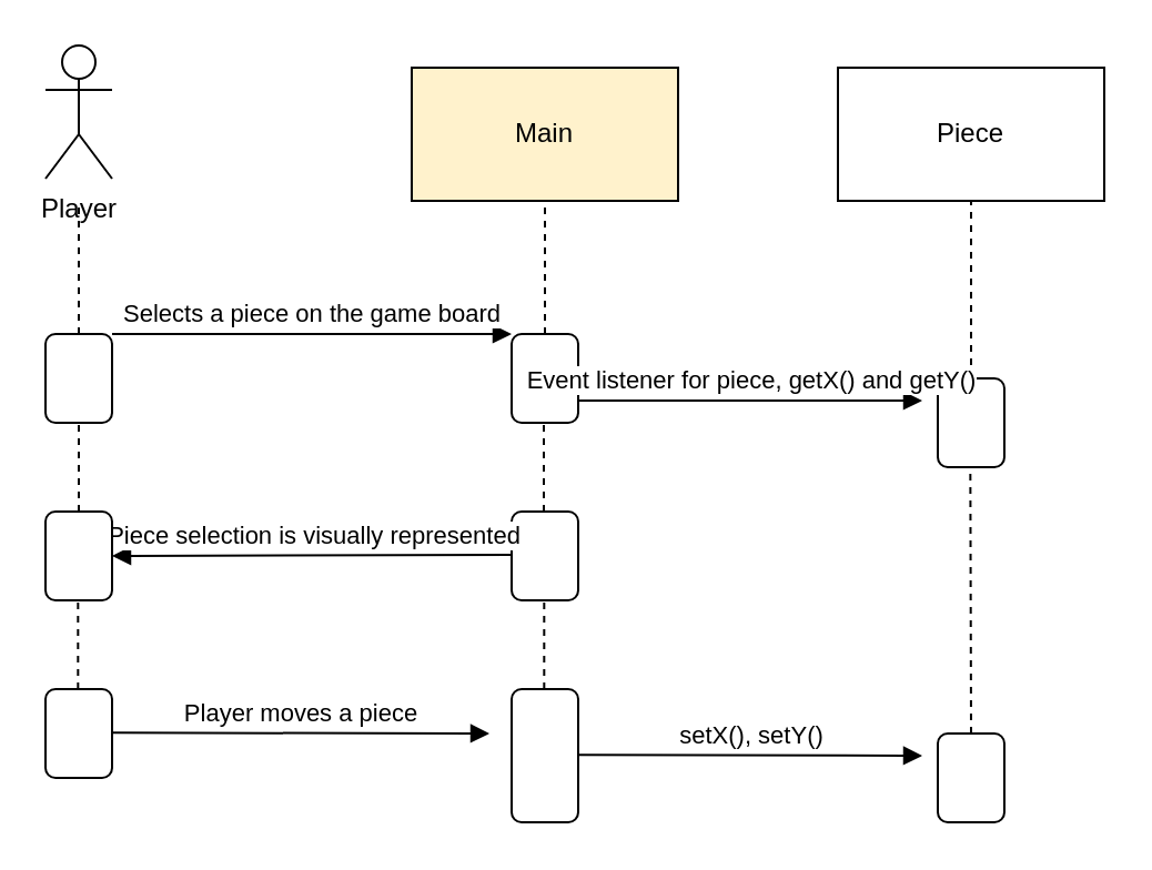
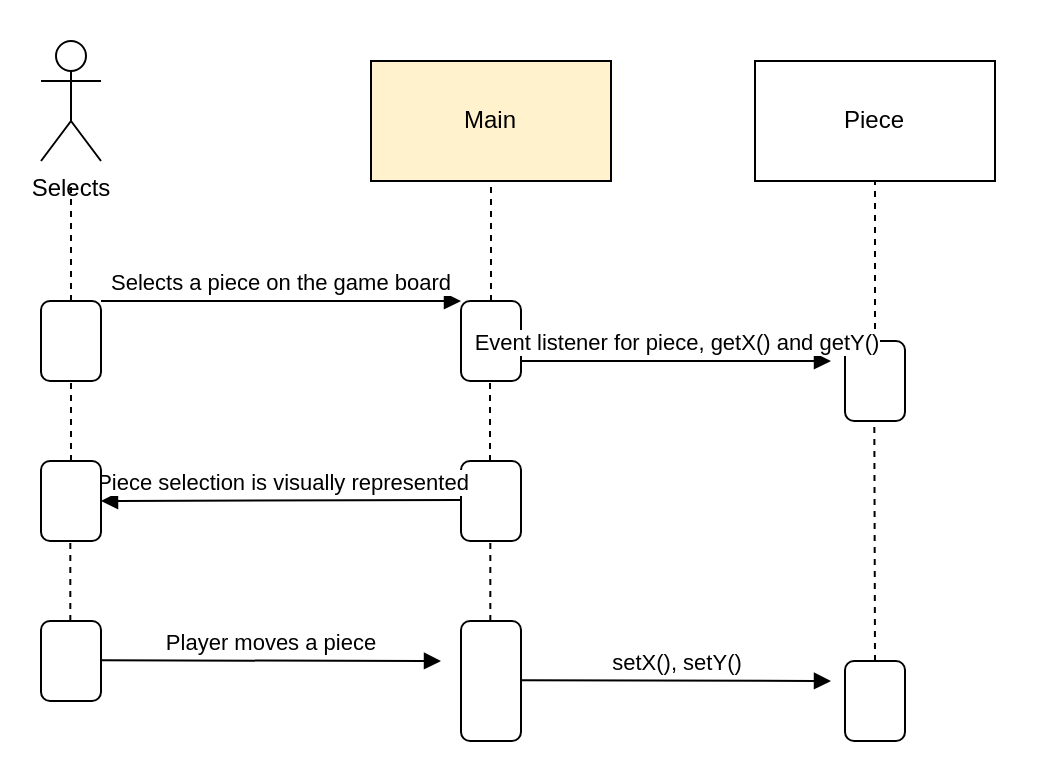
  <mxCell id="0" />
  <mxCell id="1" parent="0" />
  <mxCell id="2" value="Main" style="rounded=0;whiteSpace=wrap;html=1;fillColor=#fff2cc;" vertex="1" parent="1"><mxGeometry x="185" y="30" width="120" height="60" as="geometry" /></mxCell>
  <mxCell id="3" value="Piece" style="rounded=0;whiteSpace=wrap;html=1;" vertex="1" parent="1"><mxGeometry x="377" y="30" width="120" height="60" as="geometry" /></mxCell>
  <mxCell id="4" value="" style="rounded=1;whiteSpace=wrap;html=1;" vertex="1" parent="1"><mxGeometry x="20" y="150" width="30" height="40" as="geometry" /></mxCell>
  <mxCell id="5" value="" style="endArrow=none;dashed=1;html=1;rounded=0;exitX=0.5;exitY=0;exitDx=0;exitDy=0;" edge="1" parent="1" source="4"><mxGeometry width="50" height="50" relative="1" as="geometry"><mxPoint x="-15" y="140" as="sourcePoint" /><mxPoint x="35" y="90" as="targetPoint" /></mxGeometry></mxCell>
  <mxCell id="6" value="Selects a piece on the game board" style="html=1;verticalAlign=bottom;endArrow=block;edgeStyle=elbowEdgeStyle;elbow=vertical;curved=0;rounded=0;entryX=0;entryY=0;entryDx=0;entryDy=0;" edge="1" parent="1" target="8"><mxGeometry width="80" relative="1" as="geometry"><mxPoint x="50" y="150" as="sourcePoint" /><mxPoint x="235" y="150" as="targetPoint" /></mxGeometry></mxCell>
- <mxCell id="7" value="Player" style="shape=umlActor;verticalLabelPosition=bottom;verticalAlign=top;html=1;" vertex="1" parent="1"><mxGeometry x="20" y="20" width="30" height="60" as="geometry" /></mxCell>
+ <mxCell id="7" value="Selects" style="shape=umlActor;verticalLabelPosition=bottom;verticalAlign=top;html=1;" vertex="1" parent="1"><mxGeometry x="20" y="20" width="30" height="60" as="geometry" /></mxCell>
  <mxCell id="8" value="" style="rounded=1;whiteSpace=wrap;html=1;" vertex="1" parent="1"><mxGeometry x="230" y="150" width="30" height="40" as="geometry" /></mxCell>
  <mxCell id="9" value="" style="endArrow=none;dashed=1;html=1;rounded=0;exitX=0.5;exitY=0;exitDx=0;exitDy=0;" edge="1" parent="1" source="8"><mxGeometry width="50" height="50" relative="1" as="geometry"><mxPoint x="195" y="140" as="sourcePoint" /><mxPoint x="245" y="90" as="targetPoint" /></mxGeometry></mxCell>
  <mxCell id="10" value="" style="rounded=1;whiteSpace=wrap;html=1;" vertex="1" parent="1"><mxGeometry x="422" y="170" width="30" height="40" as="geometry" /></mxCell>
  <mxCell id="11" value="" style="endArrow=none;dashed=1;html=1;rounded=0;exitX=0.5;exitY=0;exitDx=0;exitDy=0;" edge="1" parent="1" source="10"><mxGeometry width="50" height="50" relative="1" as="geometry"><mxPoint x="387" y="140" as="sourcePoint" /><mxPoint x="437" y="90" as="targetPoint" /></mxGeometry></mxCell>
  <mxCell id="12" value="Event listener for piece, getX() and getY()" style="html=1;verticalAlign=bottom;endArrow=block;edgeStyle=elbowEdgeStyle;elbow=vertical;curved=0;rounded=0;" edge="1" parent="1"><mxGeometry width="80" relative="1" as="geometry"><mxPoint x="260" y="180" as="sourcePoint" /><mxPoint x="415" y="180.5" as="targetPoint" /></mxGeometry></mxCell>
  <mxCell id="13" value="" style="endArrow=none;dashed=1;html=1;rounded=0;" edge="1" parent="1"><mxGeometry width="50" height="50" relative="1" as="geometry"><mxPoint x="35" y="230" as="sourcePoint" /><mxPoint x="35" y="190" as="targetPoint" /></mxGeometry></mxCell>
  <mxCell id="14" value="" style="endArrow=none;dashed=1;html=1;rounded=0;exitX=0.5;exitY=0;exitDx=0;exitDy=0;" edge="1" parent="1"><mxGeometry width="50" height="50" relative="1" as="geometry"><mxPoint x="244.5" y="230" as="sourcePoint" /><mxPoint x="244.5" y="190" as="targetPoint" /></mxGeometry></mxCell>
  <mxCell id="15" value="" style="rounded=1;whiteSpace=wrap;html=1;" vertex="1" parent="1"><mxGeometry x="230" y="230" width="30" height="40" as="geometry" /></mxCell>
  <mxCell id="16" value="Piece selection is visually represented" style="html=1;verticalAlign=bottom;endArrow=block;edgeStyle=elbowEdgeStyle;elbow=vertical;curved=0;rounded=0;exitX=0;exitY=1;exitDx=0;exitDy=0;entryX=1;entryY=0.5;entryDx=0;entryDy=0;" edge="1" parent="1" target="17"><mxGeometry width="80" relative="1" as="geometry"><mxPoint x="230" y="249.5" as="sourcePoint" /><mxPoint x="70" y="251" as="targetPoint" /></mxGeometry></mxCell>
  <mxCell id="17" value="" style="rounded=1;whiteSpace=wrap;html=1;" vertex="1" parent="1"><mxGeometry x="20" y="230" width="30" height="40" as="geometry" /></mxCell>
  <mxCell id="18" value="" style="endArrow=none;dashed=1;html=1;rounded=0;" edge="1" parent="1"><mxGeometry width="50" height="50" relative="1" as="geometry"><mxPoint x="34.66" y="310" as="sourcePoint" /><mxPoint x="34.66" y="270" as="targetPoint" /></mxGeometry></mxCell>
  <mxCell id="19" value="" style="rounded=1;whiteSpace=wrap;html=1;" vertex="1" parent="1"><mxGeometry x="20" y="310" width="30" height="40" as="geometry" /></mxCell>
  <mxCell id="20" value="Player moves a piece" style="html=1;verticalAlign=bottom;endArrow=block;edgeStyle=elbowEdgeStyle;elbow=vertical;curved=0;rounded=0;exitX=0;exitY=1;exitDx=0;exitDy=0;" edge="1" parent="1"><mxGeometry width="80" relative="1" as="geometry"><mxPoint x="50" y="329.66" as="sourcePoint" /><mxPoint x="220" y="330" as="targetPoint" /></mxGeometry></mxCell>
  <mxCell id="21" value="" style="rounded=1;whiteSpace=wrap;html=1;" vertex="1" parent="1"><mxGeometry x="230" y="310" width="30" height="60" as="geometry" /></mxCell>
  <mxCell id="22" value="" style="rounded=1;whiteSpace=wrap;html=1;" vertex="1" parent="1"><mxGeometry x="422" y="330" width="30" height="40" as="geometry" /></mxCell>
  <mxCell id="23" value="" style="endArrow=none;dashed=1;html=1;rounded=0;" edge="1" parent="1"><mxGeometry width="50" height="50" relative="1" as="geometry"><mxPoint x="244.66" y="310" as="sourcePoint" /><mxPoint x="244.66" y="270" as="targetPoint" /></mxGeometry></mxCell>
  <mxCell id="24" value="" style="endArrow=none;dashed=1;html=1;rounded=0;exitX=0.5;exitY=0;exitDx=0;exitDy=0;" edge="1" parent="1" source="22"><mxGeometry width="50" height="50" relative="1" as="geometry"><mxPoint x="436.66" y="250" as="sourcePoint" /><mxPoint x="436.66" y="210" as="targetPoint" /></mxGeometry></mxCell>
  <mxCell id="25" value="setX(), setY()" style="html=1;verticalAlign=bottom;endArrow=block;edgeStyle=elbowEdgeStyle;elbow=vertical;curved=0;rounded=0;" edge="1" parent="1"><mxGeometry width="80" relative="1" as="geometry"><mxPoint x="260" y="339.66" as="sourcePoint" /><mxPoint x="415" y="340.16" as="targetPoint" /></mxGeometry></mxCell>
